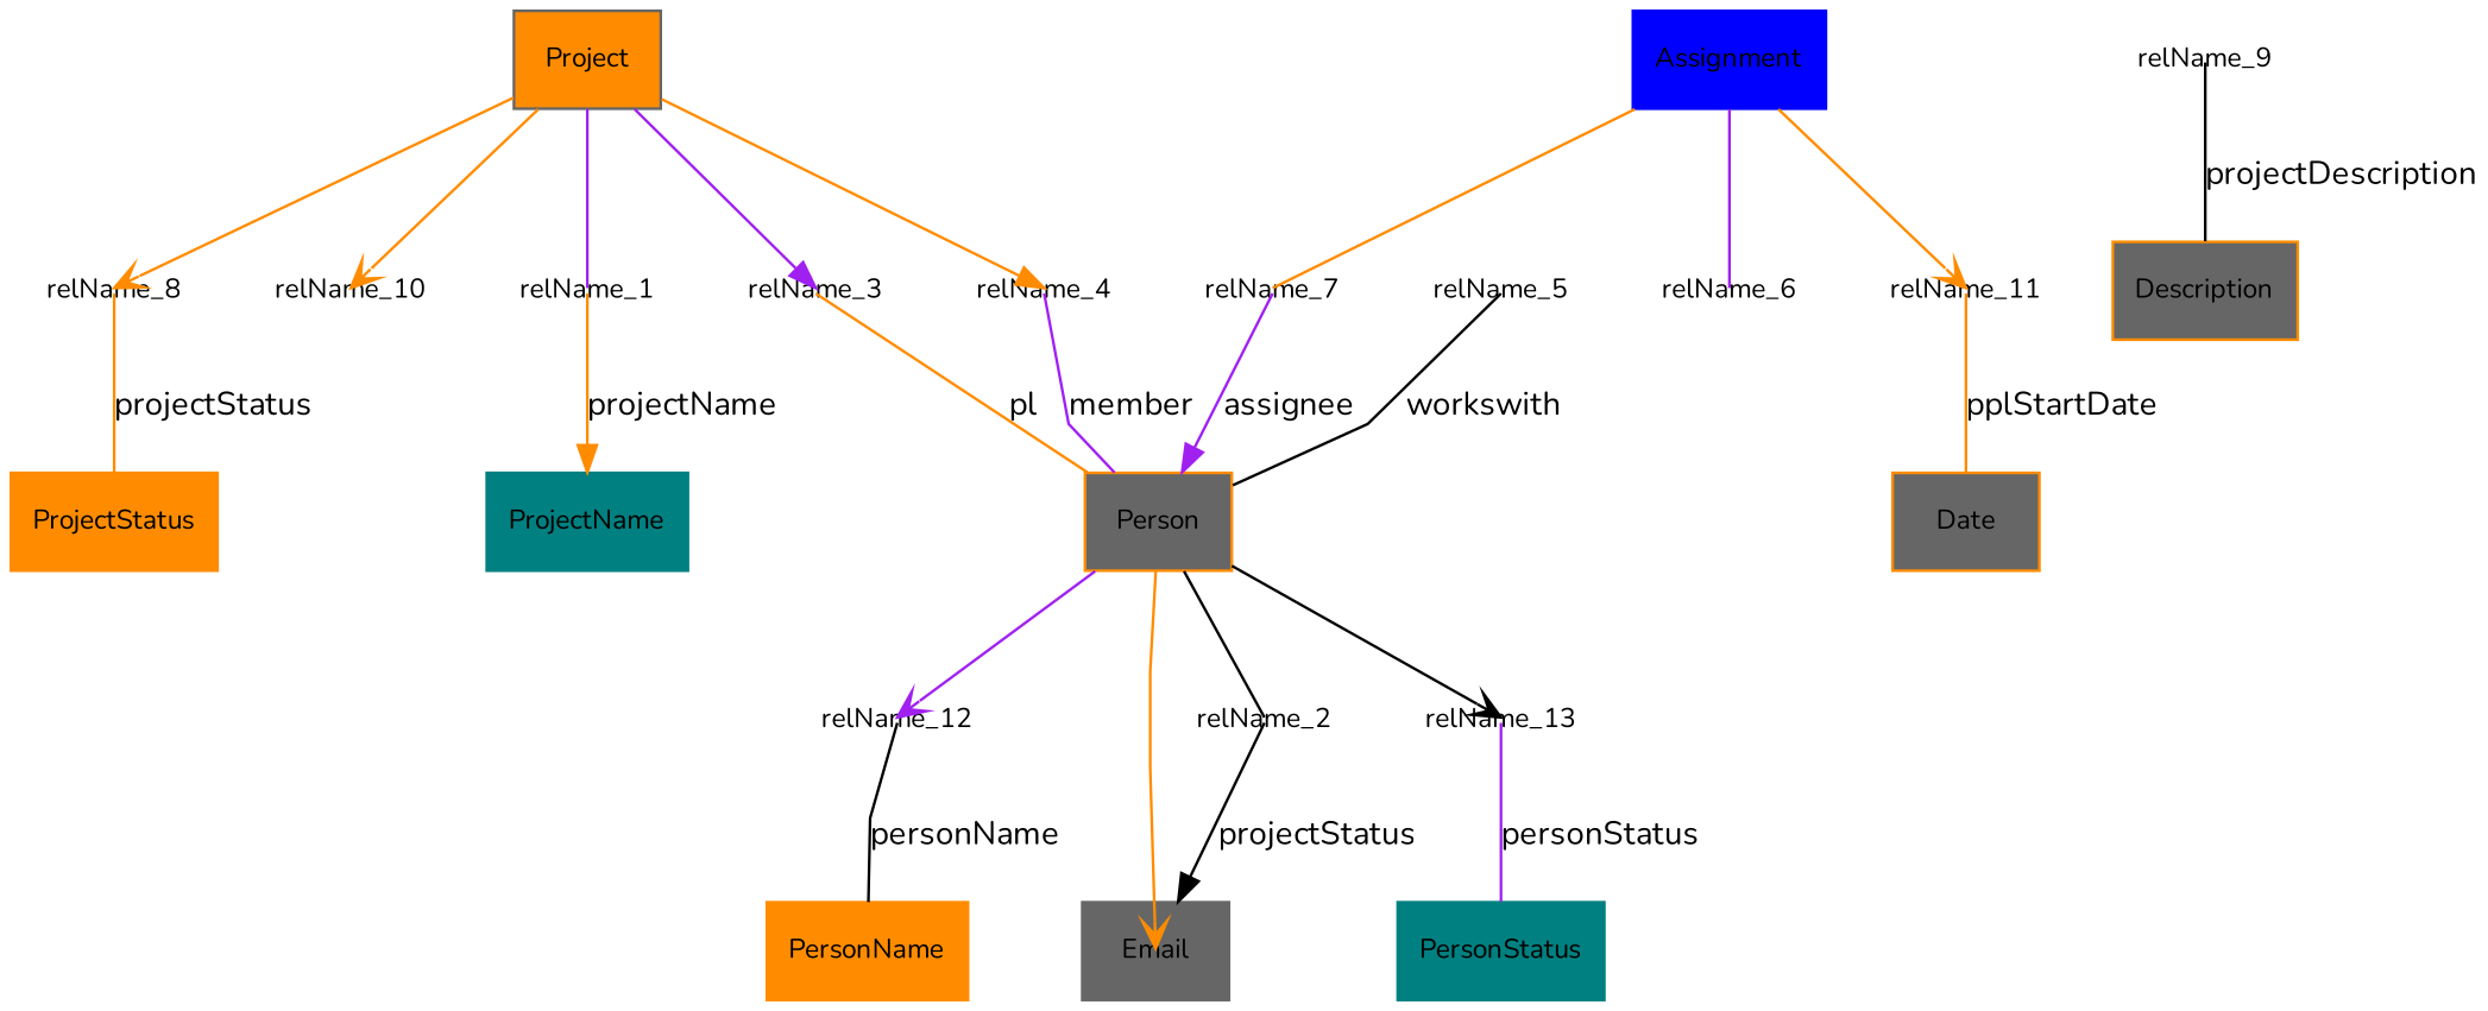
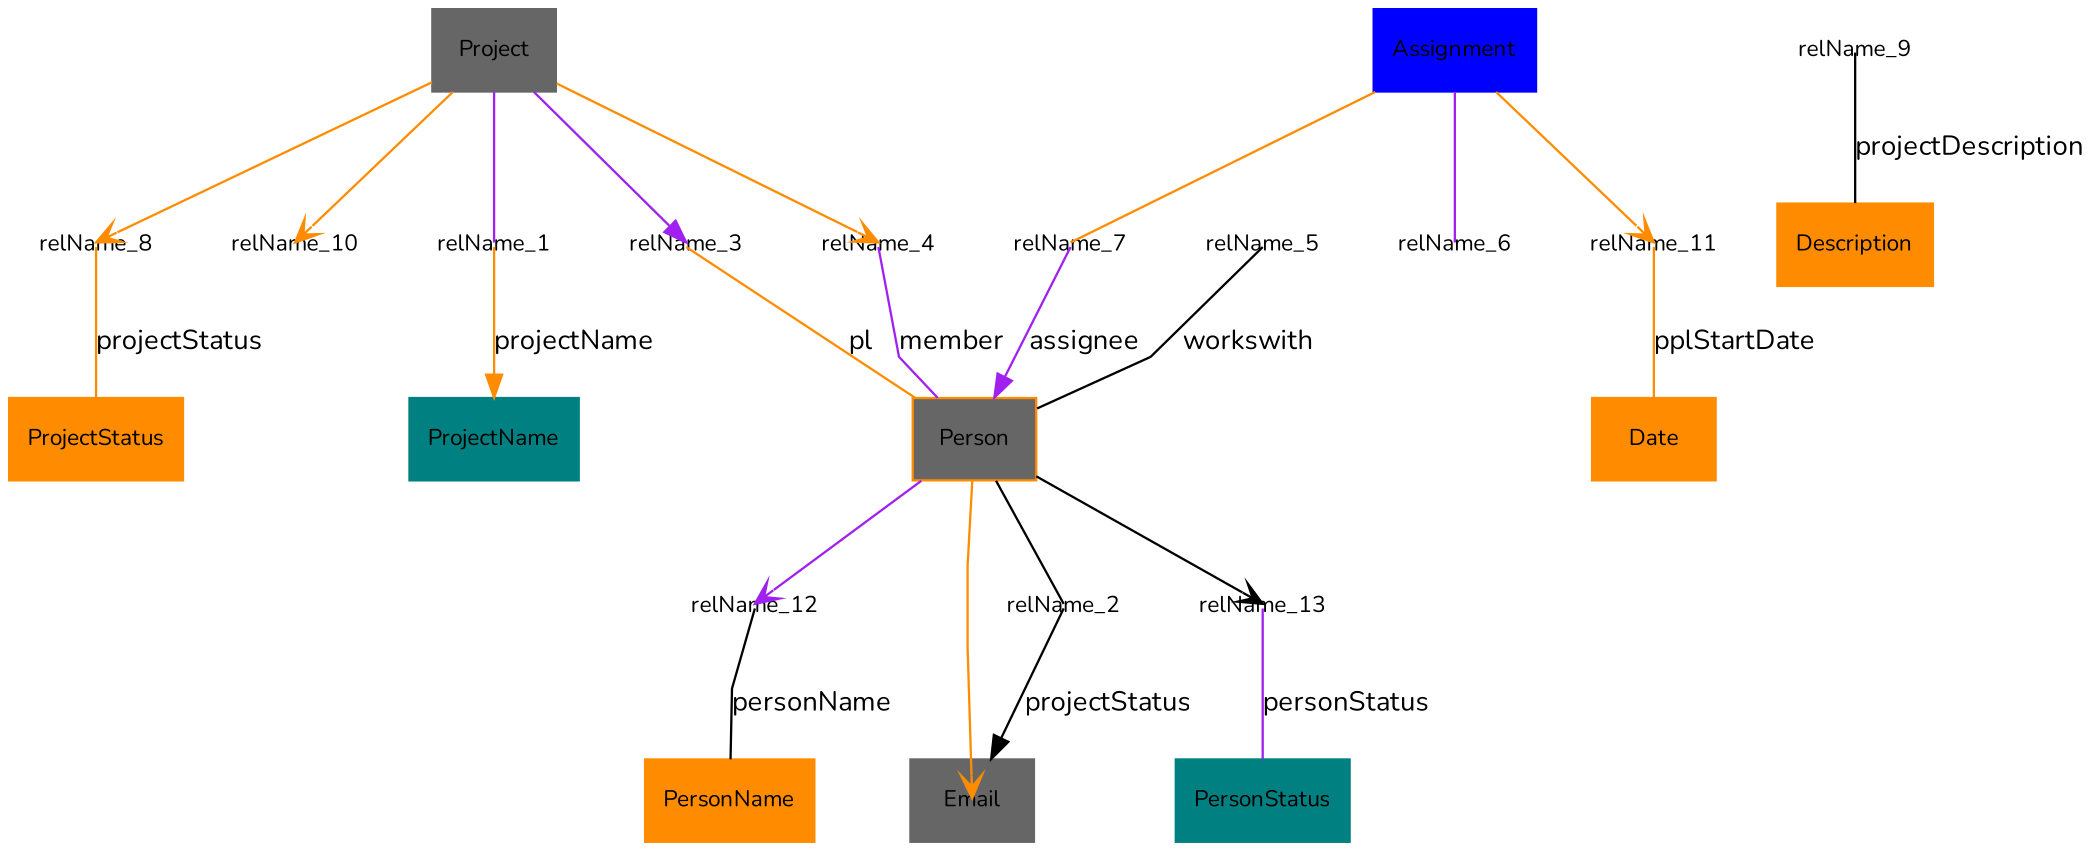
  digraph {
    fontname=Nunito
    splines=polyline
    node [color=darkorange fontname=Nunito fontsize=10 shape=plaintext bgcolor=white]
    edge [arrowhead=none arrowtail=none color=darkorange decorate=false dir=forward fontname=Nunito fontsize=12 headclip=false labelfloat=false labelfontcolor=black]
-   n1 [color=gray40 height=0.5 label=Project shape=box style=filled width=0.75 fillcolor=darkorange bgcolor=""]
+   n1 [color=gray40 height=0.5 label=Project shape=box style=filled width=0.75 bgcolor=""]
    relName_1 [color=teal height=0.5 width=0.75]
    relName_3 [color=blue height=0.5 width=0.75]
    relName_4 [color=gray40 height=0.5 width=0.75]
    relName_8 [color=gray40 height=0.5 width=0.75]
    relName_10 [color=teal height=0.5 width=0.75]
    n7 [color=teal height=0.5 label=ProjectName shape=box style=filled width=0.98611 bgcolor=""]
    n8 [fillcolor=gray40 height=0.5 label=Person shape=box style=filled width=0.75 bgcolor=""]
    n9 [height=0.5 label=ProjectStatus shape=box style=filled width=1.0278 bgcolor=""]
    relName_9 [height=0.5 width=0.75]
-   n11 [height=0.5 label=Description shape=box style=filled width=0.88889 fillcolor=gray40 bgcolor=""]
+   n11 [height=0.5 label=Description shape=box style=filled width=0.88889 bgcolor=""]
    relName_2 [height=0.5 width=0.75]
    relName_12 [color=blue height=0.5 width=0.75]
    relName_13 [color=blue height=0.5 width=0.75]
    n15 [color=gray40 height=0.5 label=Email shape=box style=filled width=0.75 bgcolor=""]
-   n16 [height=0.5 label=Date shape=box style=filled width=0.75 fillcolor=gray40 bgcolor=""]
+   n16 [height=0.5 label=Date shape=box style=filled width=0.75 bgcolor=""]
    relName_5 [height=0.5 width=0.75]
    n18 [height=0.5 label=PersonName shape=box style=filled width=0.98611 bgcolor=""]
    n19 [color=teal height=0.5 label=PersonStatus shape=box style=filled width=1.0139 bgcolor=""]
    n20 [color=blue height=0.5 label=Assignment shape=box style=filled width=0.91667 bgcolor=""]
    relName_6 [color=teal height=0.5 width=0.75]
    relName_7 [color=gray40 height=0.5 width=0.75]
    relName_11 [height=0.5 width=0.75]
    n1 -> relName_1 [color=purple]
    n1 -> relName_3 [arrowhead=normal color=purple]
-   n1 -> relName_4 [arrowhead=normal]
+   n1 -> relName_4 [arrowhead=ovee]
    n1 -> relName_8 [arrowhead=ovee]
    n1 -> relName_10 [arrowhead=ovee]
    relName_1 -> n7 [arrowhead=normal label=projectName tailclip=false headclip=""]
    relName_3 -> n8 [arrowtail=inv label=pl tailclip=false headclip=""]
    relName_4 -> n8 [arrowtail=inv color=purple label=member tailclip=false headclip=""]
    relName_8 -> n9 [arrowtail=inv label=projectStatus tailclip=false headclip=""]
    n8 -> relName_2 [color=black]
    n8 -> relName_12 [arrowhead=ovee color=purple]
    n8 -> relName_13 [arrowhead=ovee color=black]
    n8 -> n15 [arrowhead=ovee]
    relName_9 -> n11 [arrowtail=inv color=black label=projectDescription tailclip=false headclip=""]
    relName_2 -> n15 [arrowhead=normal color=black label=projectStatus tailclip=false headclip=""]
    relName_12 -> n18 [arrowtail=inv color=black label=personName tailclip=false headclip=""]
    relName_13 -> n19 [arrowtail=inv color=purple label=personStatus tailclip=false headclip=""]
    relName_5 -> n8 [arrowtail=inv color=black label=workswith tailclip=false headclip=""]
    n20 -> relName_6 [color=purple]
    n20 -> relName_7
    n20 -> relName_11 [arrowhead=ovee]
    relName_7 -> n8 [arrowhead=normal color=purple label=assignee tailclip=false headclip=""]
    relName_11 -> n16 [arrowtail=inv label=pplStartDate tailclip=false headclip=""]
  }
